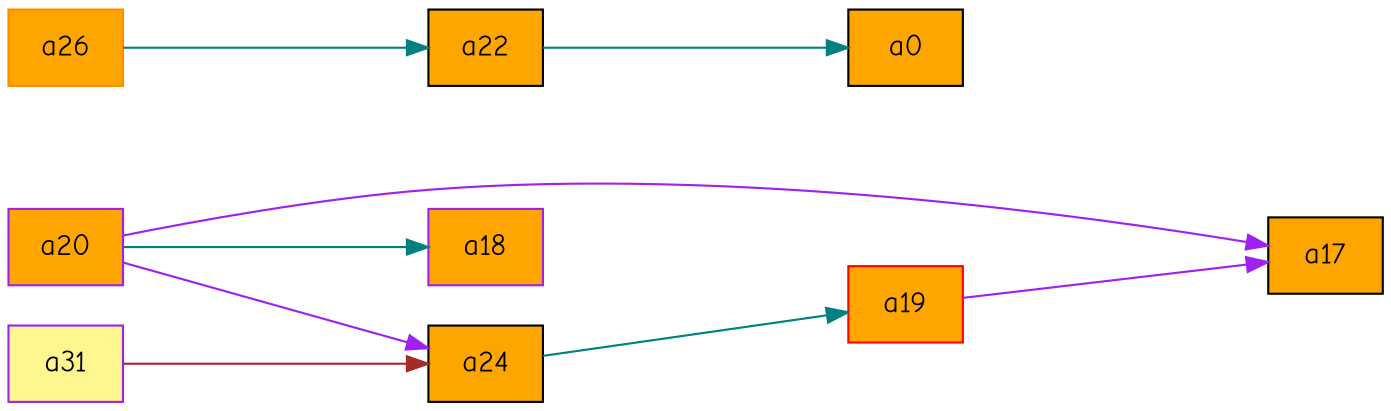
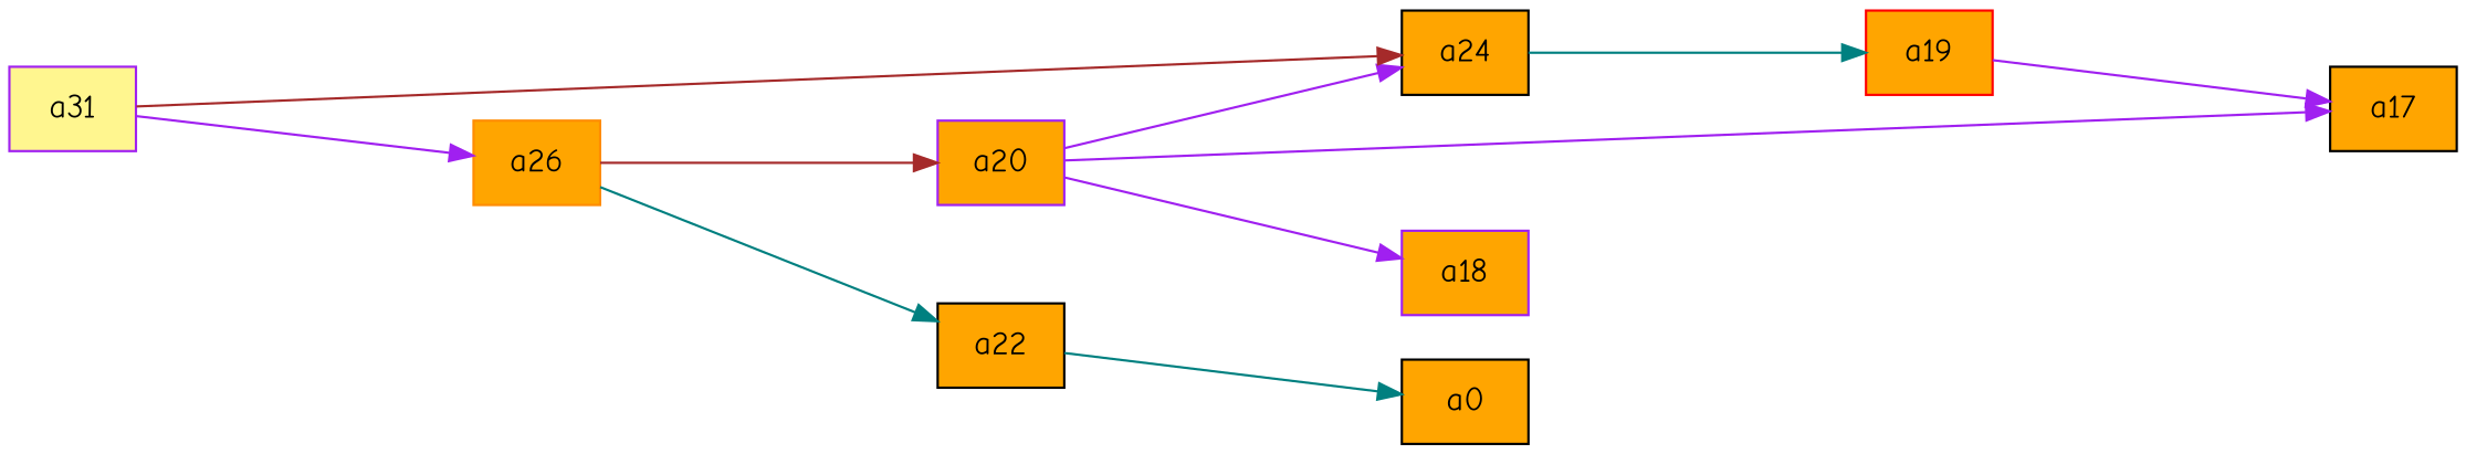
  digraph {
    fontname="Comic Neue"
    rankdir=LR
    ranksep=2.0
    node [color=black fillcolor=orange fontname="Comic Neue" shape=record style=filled]
    edge [color=purple fontname="Comic Neue"]
    n1 [color=purple label="{a20}"]
    n2 [label="{a17}"]
    n3 [color=purple label="{a18}"]
    n4 [label="{a24}"]
    n5 [color=darkorange label="{a26}"]
    n6 [label="{a22}"]
    n7 [label="{a0}"]
    n8 [color=red label="{a19}"]
    n9 [color=purple fillcolor=khaki1 label="{a31}"]
    n1 -> n2
-   n1 -> n3 [color=teal]
+   n1 -> n3
    n1 -> n4
    n4 -> n8 [color=teal]
+   n5 -> n1 [color=brown]
    n5 -> n6 [color=teal]
    n6 -> n7 [color=teal]
    n8 -> n2
    n9 -> n4 [color=brown]
+   n9 -> n5
  }
